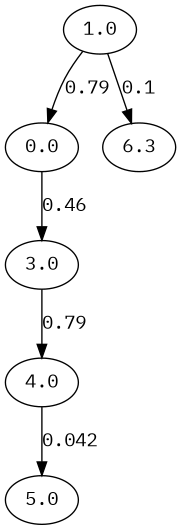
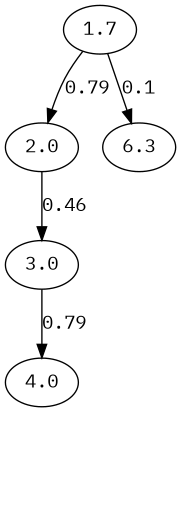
  digraph {
    fontname="IBM Plex Mono"
    splines=true
    node [fontname="IBM Plex Mono"]
    edge [fontname="IBM Plex Mono"]
-   1.0
-   2.0 [label=0.0]
+   1.0 [label=1.7]
+   2.0
    n3 [label=6.3]
    3.0
    4.0
-   5.0
    1.0 -> 2.0 [label=0.79]
    1.0 -> n3 [label=0.1]
    2.0 -> 3.0 [label=0.46]
    3.0 -> 4.0 [label=0.79]
-   4.0 -> 5.0 [label=0.042]
  }
